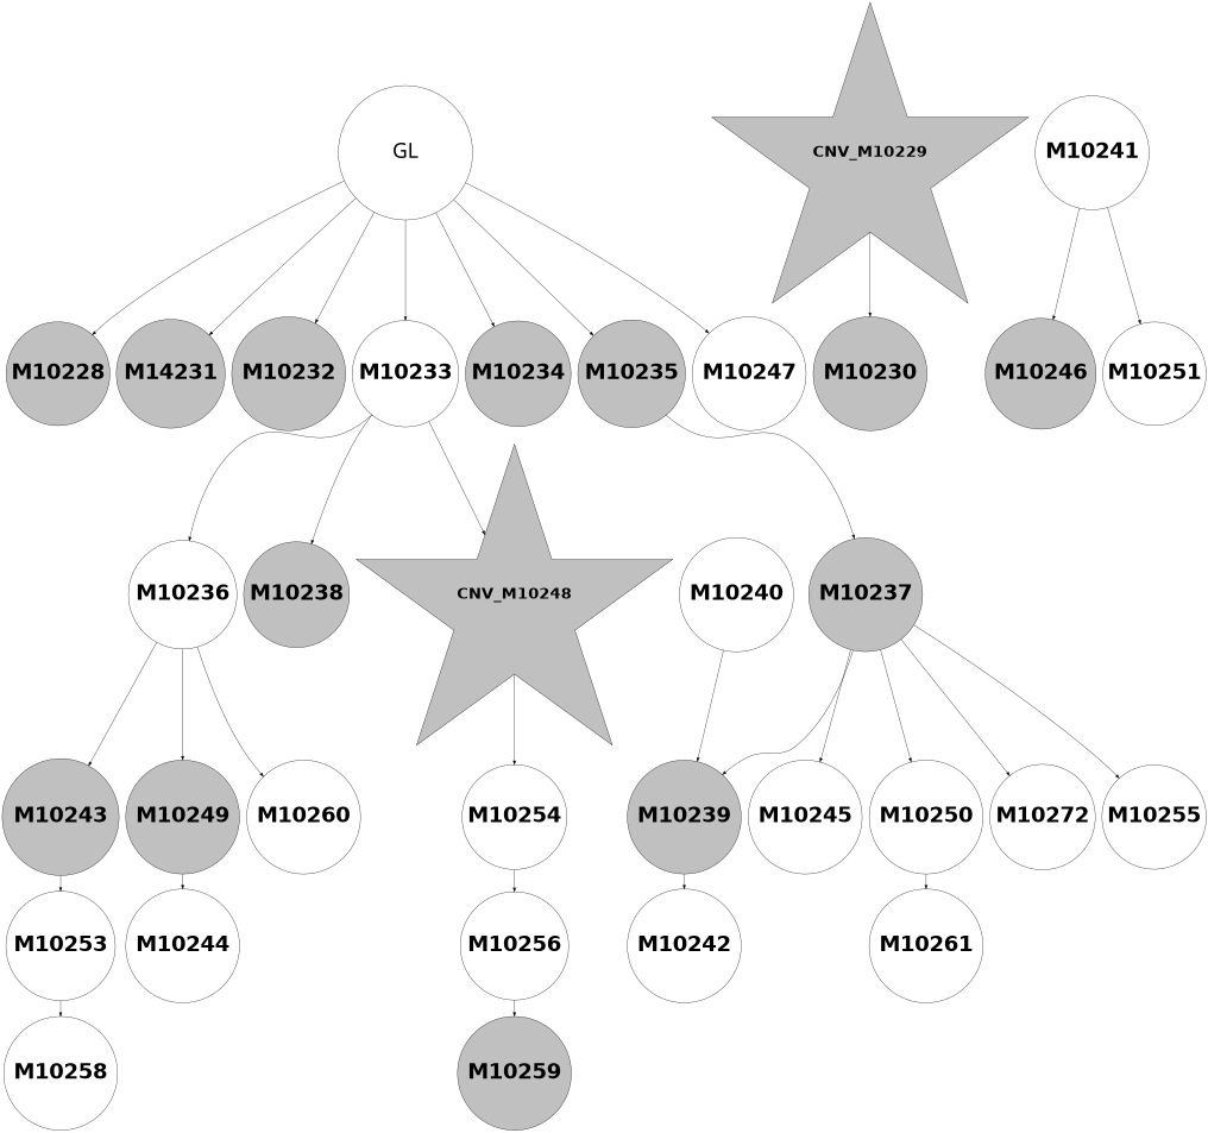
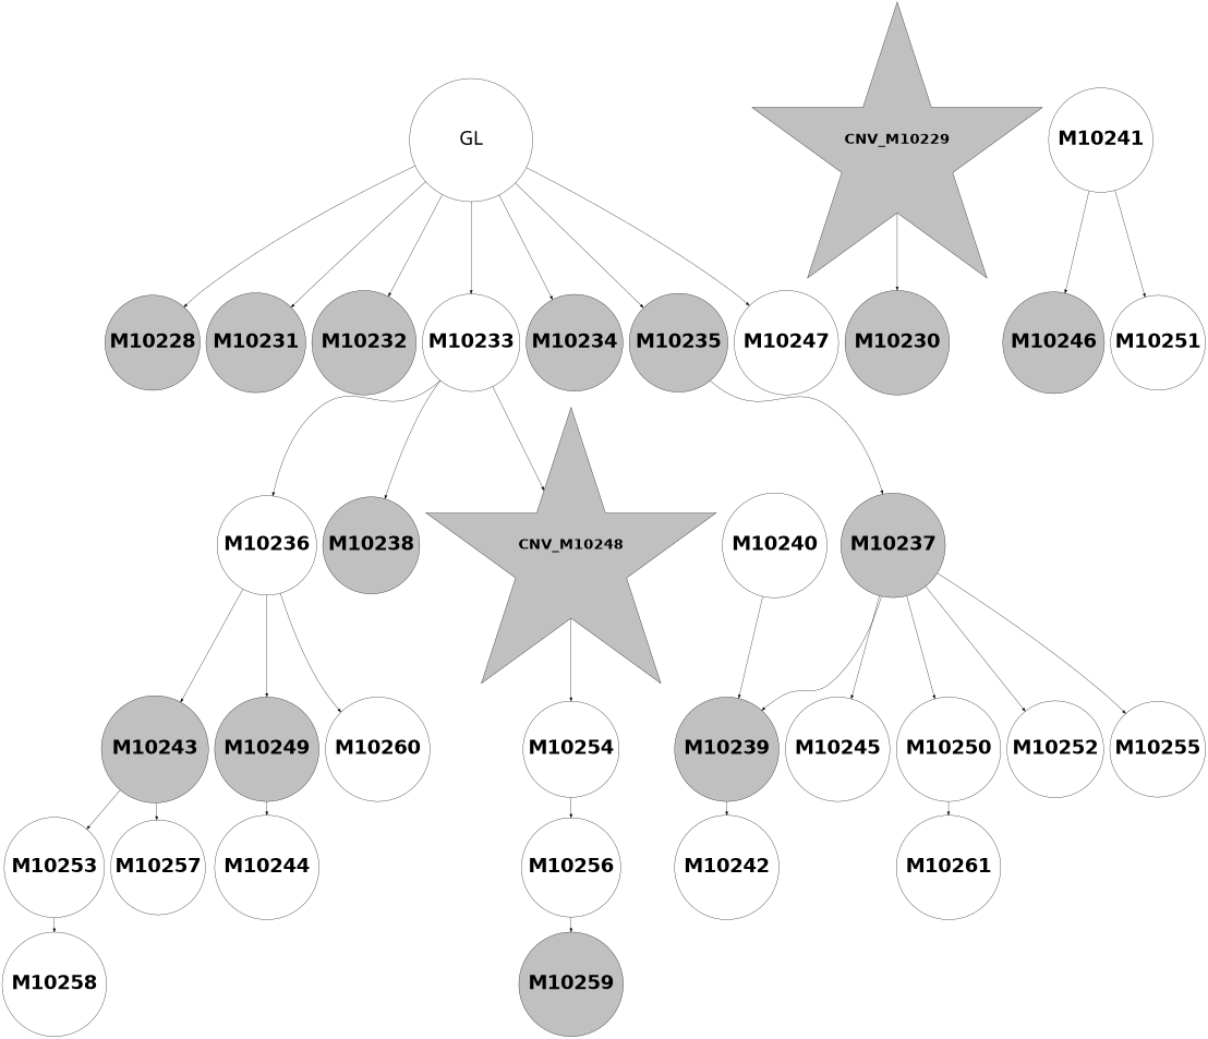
  digraph {
    node [fontname="helvetica-bold" fontsize=56 fillcolor=white shape=circle style=filled]
    n1 [fontname="arial-bold" height=5 label=GL width=5 fillcolor="" shape="" style=""]
    n2 [fillcolor=grey height=2 label=M10228 width=3.57]
-   n3 [fillcolor=grey height=2 label=M14231 width=2.43]
+   n3 [fillcolor=grey height=2 label=M10231 width=2.43]
    n4 [fillcolor=grey height=2 label=M10232 width=0.79]
    n5 [height=2 label=M10233 width=3.96]
    n6 [fillcolor=grey height=2 label=M10234 width=2.98]
    n7 [fillcolor=grey height=2 label=M10235 width=2.55]
    n8 [height=2 label=M10247 width=0.07]
    n9 [fillcolor=grey fontsize=42 label=CNV_M10229 shape=star]
    n10 [fillcolor=grey height=2 label=M10230 width=0.6]
    n11 [height=2 label=M10236 width=2.47]
    n12 [fillcolor=grey height=2 label=M10238 width=2.91]
    n13 [fillcolor=grey fontsize=42 label=CNV_M10248 shape=star]
    n14 [fillcolor=grey height=2 label=M10237 width=0.74]
    n15 [height=2 label=M10241 width=1.74]
    n16 [fillcolor=grey height=2 label=M10246 width=2.24]
    n17 [height=2 label=M10251 width=3.85]
    n18 [fillcolor=grey height=2 label=M10243 width=4.35]
    n19 [fillcolor=grey height=2 label=M10249 width=1.07]
    n20 [height=2 label=M10260 width=1.16]
    n21 [height=2 label=M10254 width=3.13]
    n22 [fillcolor=grey height=2 label=M10239 width=1.88]
    n23 [height=2 label=M10245 width=0.3]
    n24 [height=2 label=M10250 width=0.9]
-   n25 [height=2 label=M10272 width=2.99]
+   n25 [height=2 label=M10252 width=2.99]
    n26 [height=2 label=M10255 width=3.32]
    n27 [height=2 label=M10253 width=4.07]
+   n28 [height=2 label=M10257 width=3.85]
    n29 [height=2 label=M10244 width=1.96]
    n30 [height=2 label=M10256 width=2.49]
    n31 [height=2 label=M10242 width=0.02]
    n32 [height=2 label=M10261 width=0.31]
    n33 [height=2 label=M10258 width=1.55]
    n34 [height=2 label=M10240 width=4.25]
    n35 [fillcolor=grey height=2 label=M10259 width=0.88]
    n1 -> n2
    n1 -> n3
    n1 -> n4
    n1 -> n5
    n1 -> n6
    n1 -> n7
    n1 -> n8
    n5 -> n11
    n5 -> n12
    n5 -> n13
    n7 -> n14
    n9 -> n10
    n11 -> n18
    n11 -> n19
    n11 -> n20
    n13 -> n21
    n14 -> n22
    n14 -> n23
    n14 -> n24
    n14 -> n25
    n14 -> n26
    n15 -> n16
    n15 -> n17
    n18 -> n27
+   n18 -> n28
    n19 -> n29
    n21 -> n30
    n22 -> n31
    n24 -> n32
    n27 -> n33
    n30 -> n35
    n34 -> n22
  }
